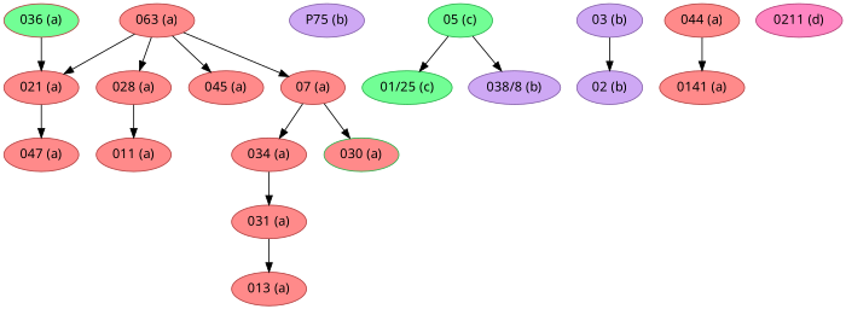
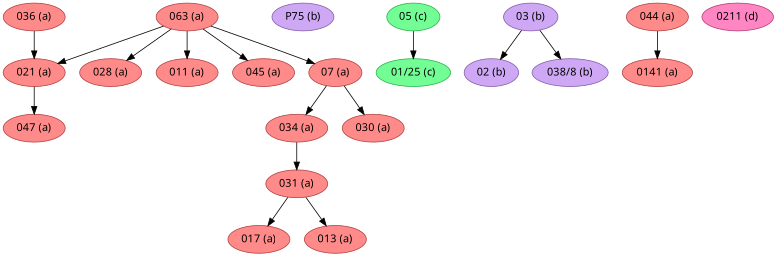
  strict digraph {
    fontname="Noto Sans"
    node [color="#b43f3f" fillcolor="#FF8A8A" fontname="Noto Sans" style=filled]
    edge [fontname="Noto Sans"]
    "063 (a)"
    "021 (a)"
    "028 (a)"
    "011 (a)"
    "045 (a)"
    "07 (a)"
    "047 (a)"
    "034 (a)"
-   "030 (a)" [color="#27b34a"]
+   "030 (a)"
    "031 (a)"
+   "017 (a)"
    "013 (a)"
-   "036 (a)" [fillcolor="#72FE95"]
+   "036 (a)"
    "P75 (b)" [color="#835da9" fillcolor="#CEA8F4"]
    "05 (c)" [color="#27b34a" fillcolor="#72FE95"]
    "01/25 (c)" [color="#27b34a" fillcolor="#72FE95"]
    "02 (b)" [color="#835da9" fillcolor="#CEA8F4"]
    "038/8 (b)" [color="#835da9" fillcolor="#CEA8F4"]
    "044 (a)"
    "0141 (a)"
    "0211 (d)" [color="#b43b77" fillcolor="#FF86C2"]
    "03 (b)" [color="#835da9" fillcolor="#CEA8F4"]
    "063 (a)" -> "021 (a)"
    "063 (a)" -> "028 (a)"
-   "028 (a)" -> "011 (a)"
+   "063 (a)" -> "011 (a)"
    "063 (a)" -> "045 (a)"
    "063 (a)" -> "07 (a)"
    "021 (a)" -> "047 (a)"
    "07 (a)" -> "034 (a)"
    "07 (a)" -> "030 (a)"
    "034 (a)" -> "031 (a)"
+   "031 (a)" -> "017 (a)"
    "031 (a)" -> "013 (a)"
    "036 (a)" -> "021 (a)"
    "05 (c)" -> "01/25 (c)"
    "044 (a)" -> "0141 (a)"
    "03 (b)" -> "02 (b)"
-   "05 (c)" -> "038/8 (b)"
+   "03 (b)" -> "038/8 (b)"
  }
